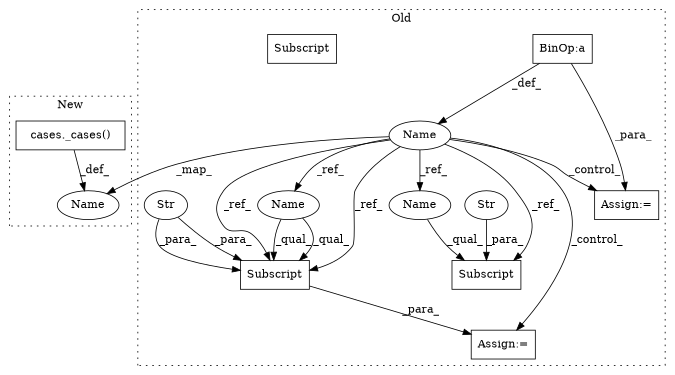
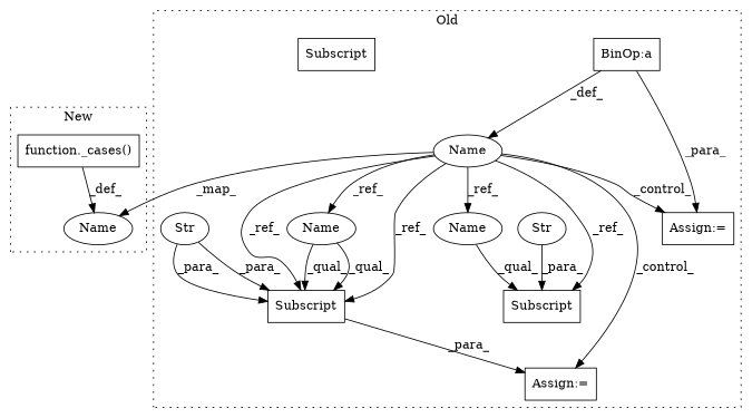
  digraph {
    node [a=87 l=4 s="11210,0" shape=box]
    n1 [a=63 l="16,0" label=Subscript s="11175,0"]
    n2 [a=66 l=10 label=Str s=11180 shape=ellipse]
    n3 [label=Name s=11093 shape=ellipse]
    n4 [a=68 l=3 label="Assign:=" s=11207]
    n5 [a=82 l=3 label="BinOp:a" s=11112]
    n6 [a=63 l="15,0" label=Subscript]
    n7 [a=66 l=9 label=Str s=11215 shape=ellipse]
    n8 [a=68 l=3 label="Assign:=" s=11299]
    n9 [label=Name s=11175 shape=ellipse]
    n10 [a=63 l="15,0" label=Subscript]
    n11 [label=Name s=11210 shape=ellipse]
-   n12 [a=75 l="7,1" label="cases._cases()" s="11616,11630"]
+   n12 [a=75 l="7,1" label="function._cases()" s="11616,11630"]
    n13 [label=Name s=11608 shape=ellipse]
    subgraph cluster_1 {
      label=Old
      style=dotted
      n1
      n2
      n3
      n4
      n5
      n6
      n7
      n8
      n9
      n10
      n11
    }
    subgraph cluster_2 {
      label=New
      style=dotted
      n12
      n13
    }
    n2 -> n1 [label=_para_]
    n3 -> n1 [label=_ref_]
    n3 -> n4 [label=_control_]
    n3 -> n8 [label=_control_]
    n3 -> n9 [label=_ref_]
    n3 -> n10 [label=_ref_]
    n3 -> n10 [label=_ref_]
    n3 -> n11 [label=_ref_]
    n3 -> n13 [label=_map_]
    n5 -> n3 [label=_def_]
    n5 -> n8 [label=_para_]
    n7 -> n10 [label=_para_]
    n7 -> n10 [label=_para_]
    n9 -> n1 [label=_qual_]
    n10 -> n4 [label=_para_]
    n11 -> n10 [label=_qual_]
    n11 -> n10 [label=_qual_]
    n12 -> n13 [label=_def_]
  }
